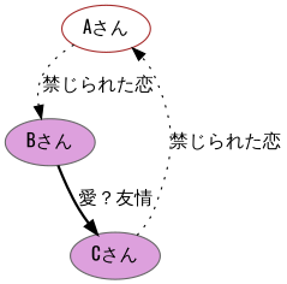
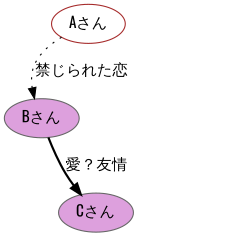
  digraph {
    fontname=Oswald
    node [color=gray40 fillcolor=plum fontname=Oswald style=filled]
    edge [fontname=Oswald style=dotted]
    "Aさん" [color=brown fillcolor=white]
    "Bさん"
    "Cさん"
    "Aさん" -> "Bさん" [label="禁じられた恋"]
    "Bさん" -> "Cさん" [label="愛？友情" style=bold]
-   "Cさん" -> "Aさん" [label="禁じられた恋"]
  }
